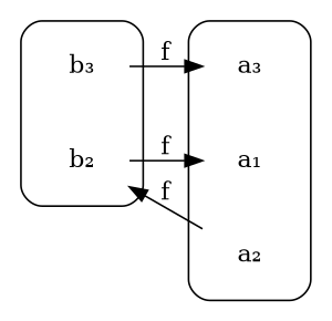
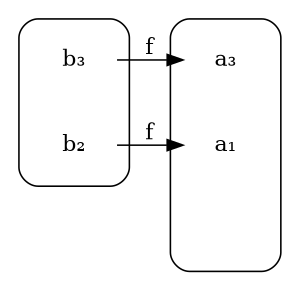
  digraph {
    rankdir=LR
    node [shape=plaintext]
    n1 [label="b₃"]
    n2 [label="b₂"]
    n3 [label="a₁"]
-   n4 [label="a₂"]
    n5 [label="a₃"]
    subgraph cluster_1 {
      style=rounded
      n1
      n2
    }
    subgraph cluster_2 {
      style=rounded
      n3
-     n4
      n5
    }
    n1 -> n5 [label=f]
    n2 -> n3 [label=f]
-   n4 -> n2 [label=f]
  }
